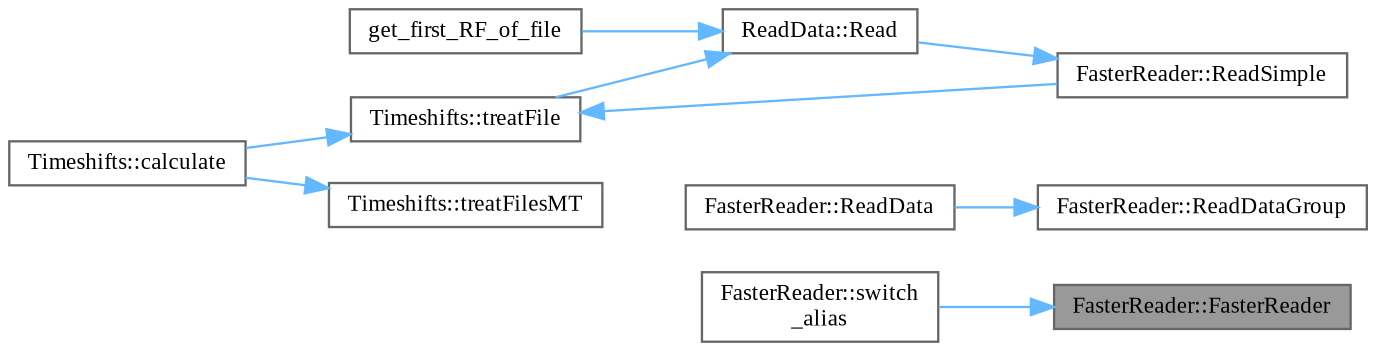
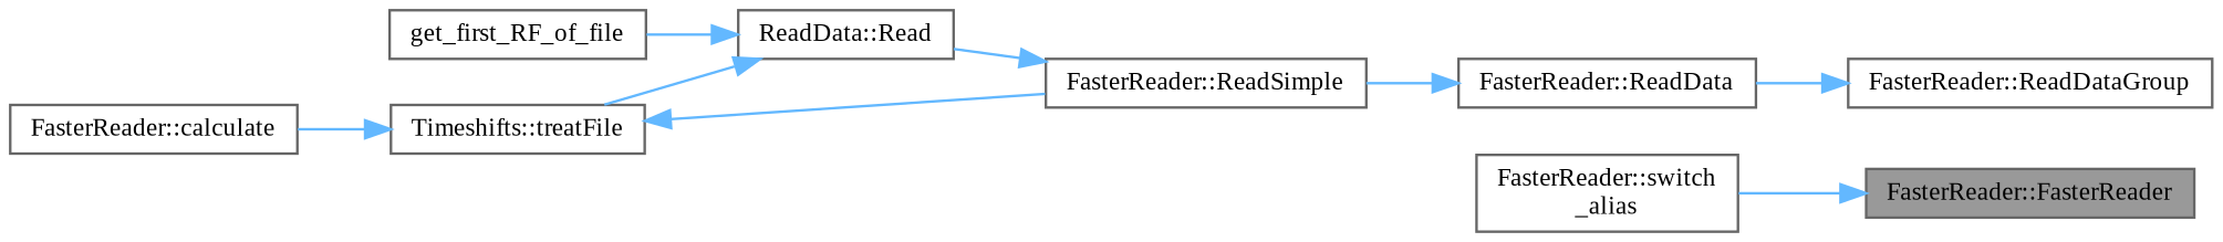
  digraph {
    fontname="Liberation Serif"
    rankdir=RL
    node [color=grey40 fillcolor=white fontname="Liberation Serif" fontsize=10 shape=box style=filled]
    edge [color=steelblue1 dir=back fontname="Liberation Serif" fontsize=10 labelfontname=Helvetica labelfontsize=10 style=solid]
    n1 [color=gray40 fillcolor=grey60 fontcolor=black height=0.2 label="FasterReader::FasterReader" width=0.4]
    n2 [height=0.2 label="FasterReader::switch\l_alias" width=0.4]
    n3 [height=0.2 label="FasterReader::ReadData" width=0.4]
    n4 [height=0.2 label="FasterReader::ReadSimple" width=0.4]
    n5 [height=0.2 label="FasterReader::ReadDataGroup" width=0.4]
    n6 [height=0.2 label="ReadData::Read" width=0.4]
    n7 [height=0.2 label=get_first_RF_of_file width=0.4]
    n8 [height=0.2 label="Timeshifts::treatFile" width=0.4]
-   n9 [height=0.2 label="Timeshifts::calculate" width=0.4]
-   n10 [height=0.2 label="Timeshifts::treatFilesMT" width=0.4]
+   n9 [height=0.2 label="FasterReader::calculate" width=0.4]
    n1 -> n2
+   n3 -> n4
    n4 -> n6
    n5 -> n3
    n6 -> n7
    n6 -> n8
    n8 -> n4
    n8 -> n9
-   n10 -> n9
  }
